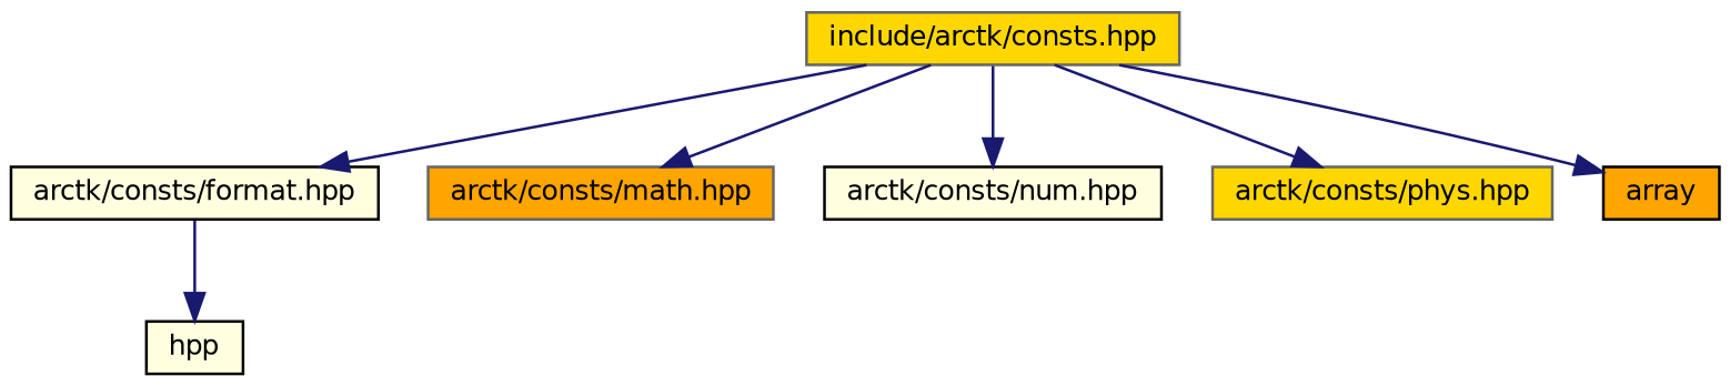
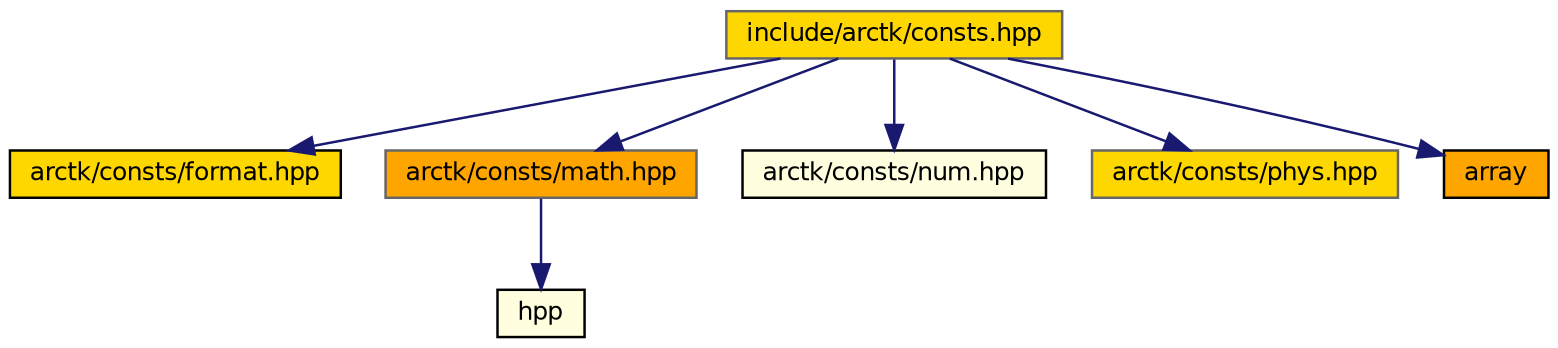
  digraph {
    node [color=black fillcolor=gold fontname=Helvetica fontsize=10 shape=record style=filled]
    edge [color=midnightblue fontname=Helvetica fontsize=10 labelfontname=Helvetica labelfontsize=10 style=solid]
    n1 [color=gray40 fontcolor=black height=0.2 label="include/arctk/consts.hpp" width=0.4]
-   n2 [fillcolor=lightyellow height=0.2 label="arctk/consts/format.hpp" width=0.4]
+   n2 [height=0.2 label="arctk/consts/format.hpp" width=0.4]
    n3 [color=gray40 fillcolor=orange height=0.2 label="arctk/consts/math.hpp" width=0.4]
    n4 [fillcolor=lightyellow height=0.2 label="arctk/consts/num.hpp" width=0.4]
    n5 [color=gray40 height=0.2 label="arctk/consts/phys.hpp" width=0.4]
    n6 [fillcolor=orange height=0.2 label=array width=0.4]
    n7 [fillcolor=lightyellow height=0.2 label=hpp width=0.4]
    n1 -> n2
    n1 -> n3
    n1 -> n4
    n1 -> n5
    n1 -> n6
-   n2 -> n7
+   n3 -> n7
  }
